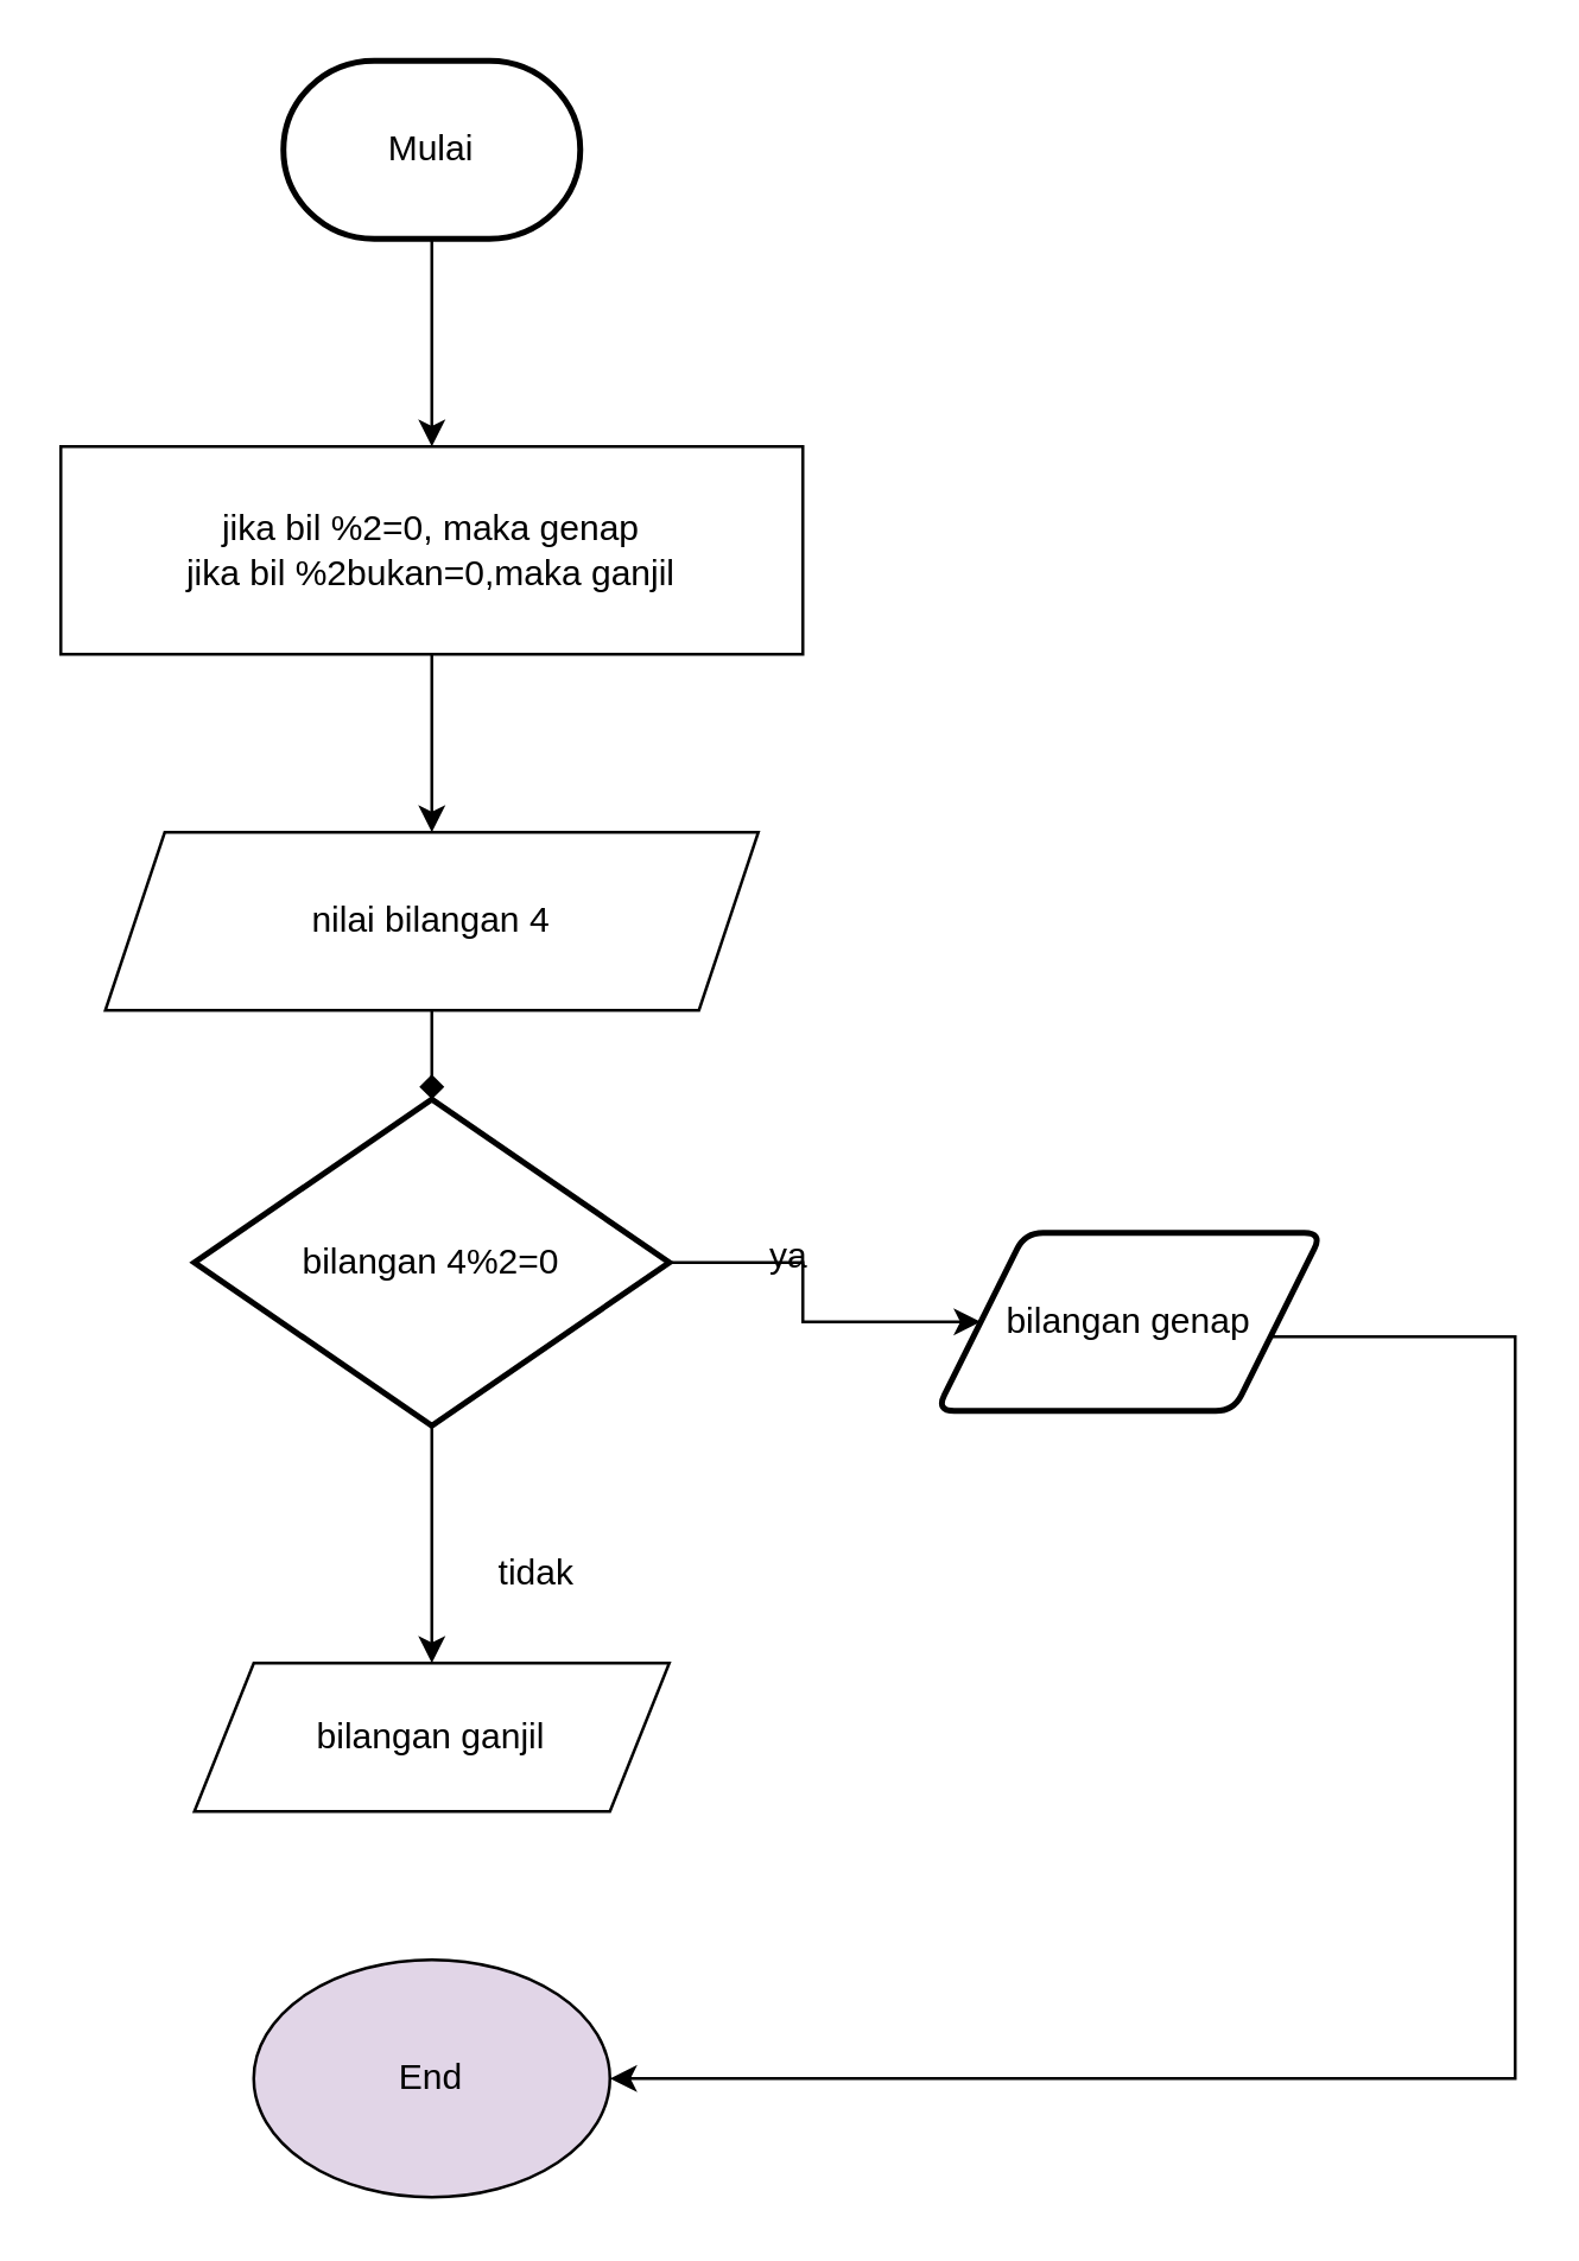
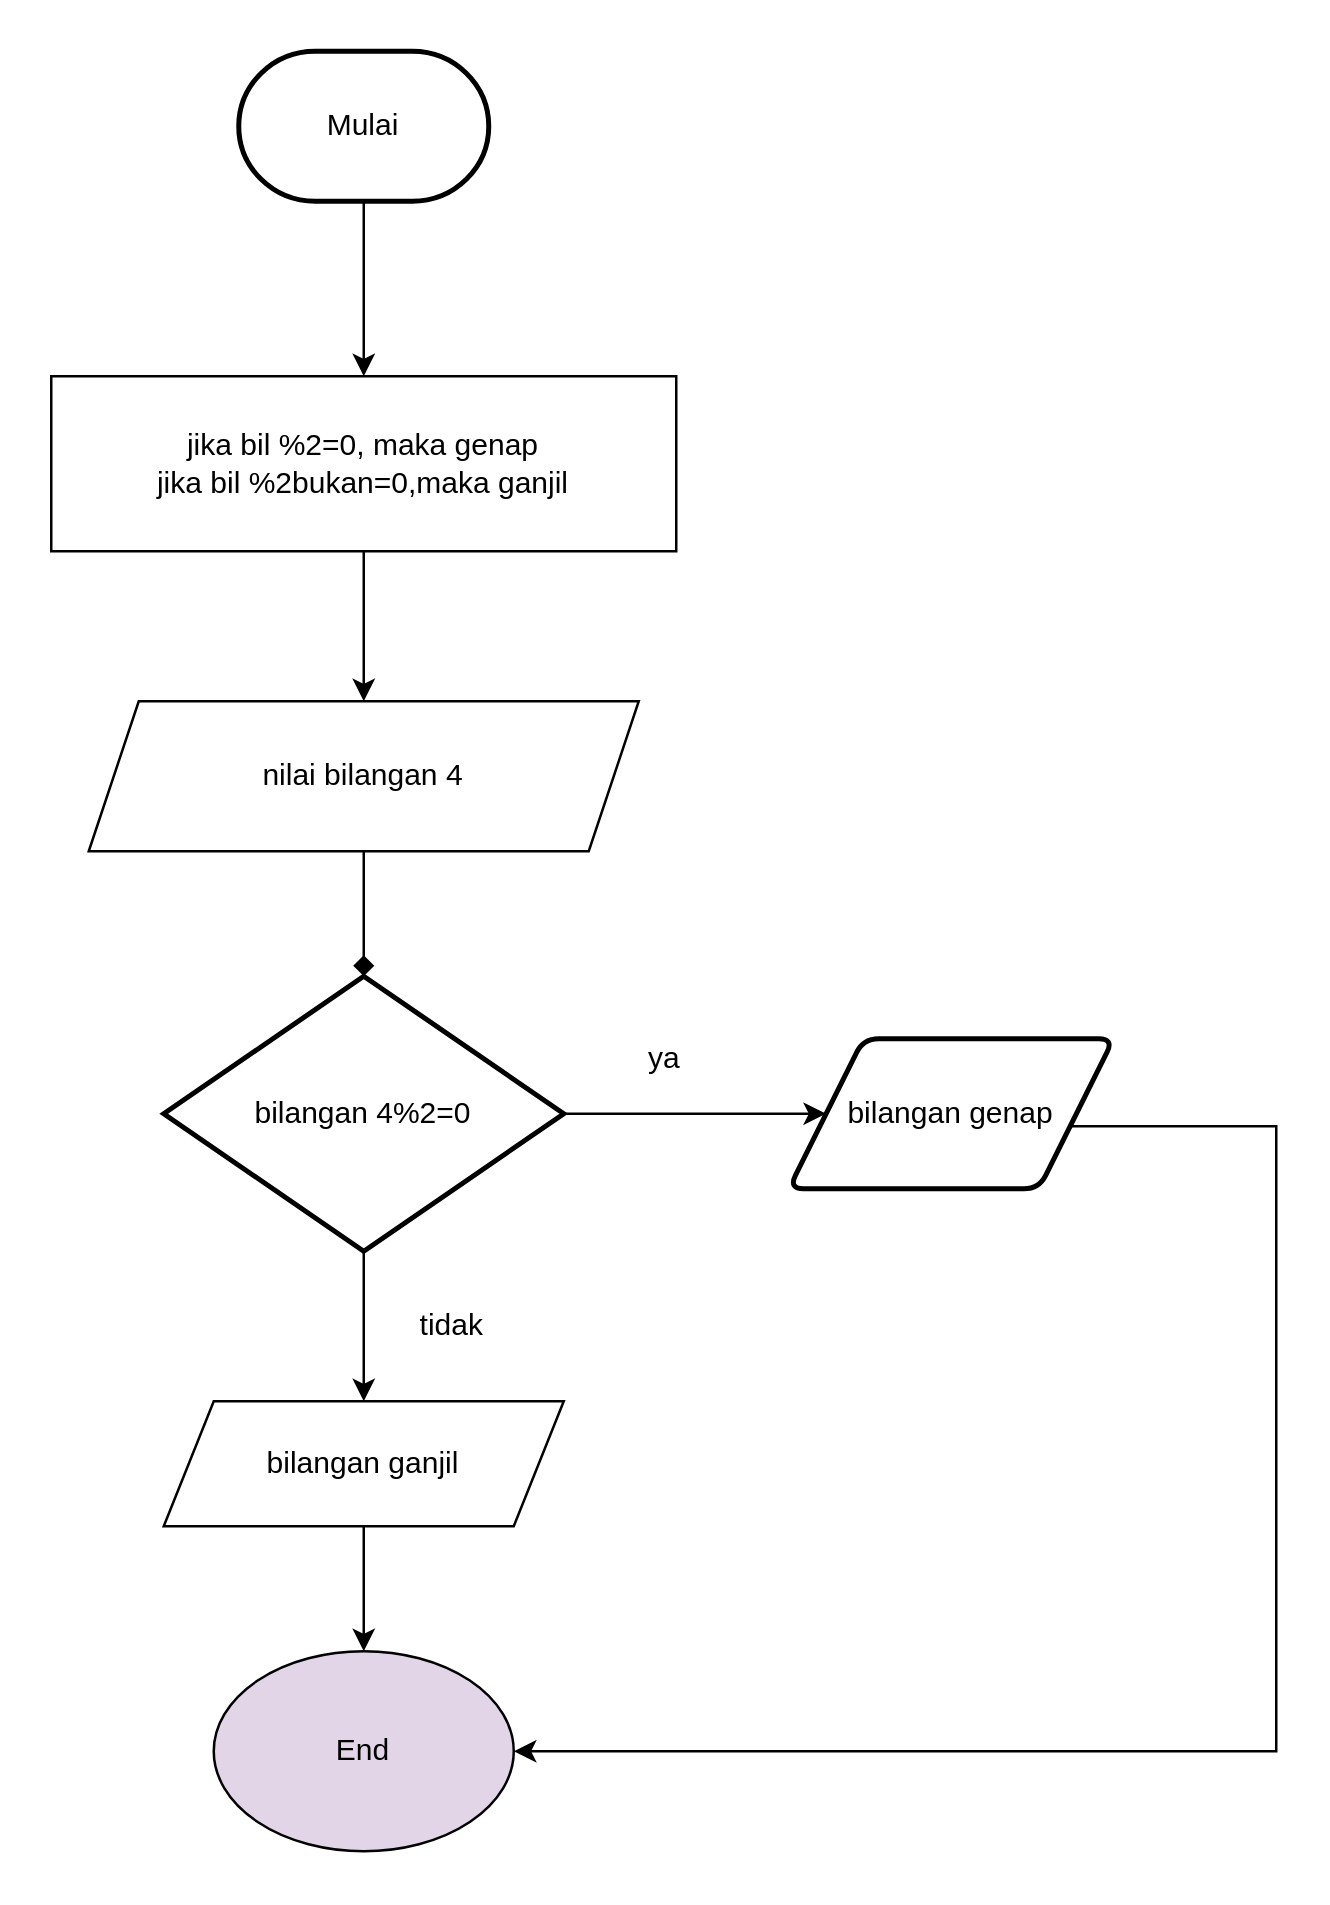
  <mxCell id="0" />
  <mxCell id="1" parent="0" />
  <mxCell id="2" value="" style="edgeStyle=orthogonalEdgeStyle;rounded=0;orthogonalLoop=1;jettySize=auto;html=1;" edge="1" parent="1" source="3" target="5"><mxGeometry relative="1" as="geometry" /></mxCell>
  <mxCell id="3" value="Mulai" style="strokeWidth=2;html=1;shape=mxgraph.flowchart.terminator;whiteSpace=wrap;" vertex="1" parent="1"><mxGeometry x="95" y="20" width="100" height="60" as="geometry" /></mxCell>
  <mxCell id="4" value="" style="edgeStyle=orthogonalEdgeStyle;rounded=0;orthogonalLoop=1;jettySize=auto;html=1;" edge="1" parent="1" source="5" target="7"><mxGeometry relative="1" as="geometry" /></mxCell>
  <mxCell id="5" value="&lt;div&gt;jika bil %2=0, maka genap&lt;/div&gt;&lt;div&gt;jika bil %2bukan=0,maka ganjil&lt;br&gt;&lt;/div&gt;" style="rounded=0;whiteSpace=wrap;html=1;" vertex="1" parent="1"><mxGeometry x="20" y="150" width="250" height="70" as="geometry" /></mxCell>
  <mxCell id="6" value="" style="edgeStyle=orthogonalEdgeStyle;rounded=0;orthogonalLoop=1;jettySize=auto;html=1;endArrow=diamond;" edge="1" parent="1" source="7" target="10"><mxGeometry relative="1" as="geometry" /></mxCell>
  <mxCell id="7" value="nilai bilangan 4" style="shape=parallelogram;perimeter=parallelogramPerimeter;whiteSpace=wrap;html=1;fixedSize=1;" vertex="1" parent="1"><mxGeometry x="35" y="280" width="220" height="60" as="geometry" /></mxCell>
  <mxCell id="8" value="" style="edgeStyle=orthogonalEdgeStyle;rounded=0;orthogonalLoop=1;jettySize=auto;html=1;" edge="1" parent="1" source="10" target="12"><mxGeometry relative="1" as="geometry" /></mxCell>
  <mxCell id="9" value="" style="edgeStyle=orthogonalEdgeStyle;rounded=0;orthogonalLoop=1;jettySize=auto;html=1;" edge="1" parent="1" source="10" target="17"><mxGeometry relative="1" as="geometry" /></mxCell>
- <mxCell id="10" value="bilangan 4%2=0" style="strokeWidth=2;html=1;shape=mxgraph.flowchart.decision;whiteSpace=wrap;" vertex="1" parent="1"><mxGeometry x="65" y="370" width="160" height="110" as="geometry" /></mxCell>
+ <mxCell id="10" value="bilangan 4%2=0" style="strokeWidth=2;html=1;shape=mxgraph.flowchart.decision;whiteSpace=wrap;" vertex="1" parent="1"><mxGeometry x="65" y="390" width="160" height="110" as="geometry" /></mxCell>
  <mxCell id="11" style="edgeStyle=orthogonalEdgeStyle;rounded=0;orthogonalLoop=1;jettySize=auto;html=1;entryX=1;entryY=0.5;entryDx=0;entryDy=0;" edge="1" parent="1" target="13"><mxGeometry relative="1" as="geometry"><mxPoint x="245" y="700" as="targetPoint" /><mxPoint x="414.05" y="450" as="sourcePoint" /><Array as="points"><mxPoint x="510" y="450" /><mxPoint x="510" y="700" /></Array></mxGeometry></mxCell>
  <mxCell id="12" value="bilangan genap" style="shape=parallelogram;html=1;strokeWidth=2;perimeter=parallelogramPerimeter;whiteSpace=wrap;rounded=1;arcSize=12;size=0.23;" vertex="1" parent="1"><mxGeometry x="315" y="415" width="130" height="60" as="geometry" /></mxCell>
  <mxCell id="13" value="End" style="ellipse;whiteSpace=wrap;html=1;fillColor=#e1d5e7;" vertex="1" parent="1"><mxGeometry x="85" y="660" width="120" height="80" as="geometry" /></mxCell>
  <mxCell id="14" value="ya" style="text;html=1;align=center;verticalAlign=middle;resizable=0;points=[];autosize=1;strokeColor=none;fillColor=none;" vertex="1" parent="1"><mxGeometry x="245" y="408" width="40" height="30" as="geometry" /></mxCell>
  <mxCell id="15" value="tidak" style="text;html=1;align=center;verticalAlign=middle;resizable=0;points=[];autosize=1;strokeColor=none;fillColor=none;" vertex="1" parent="1"><mxGeometry x="155" y="515" width="50" height="30" as="geometry" /></mxCell>
+ <mxCell id="16" value="" style="edgeStyle=orthogonalEdgeStyle;rounded=0;orthogonalLoop=1;jettySize=auto;html=1;" edge="1" parent="1" source="17" target="13"><mxGeometry relative="1" as="geometry" /></mxCell>
  <mxCell id="17" value="bilangan ganjil" style="shape=parallelogram;perimeter=parallelogramPerimeter;whiteSpace=wrap;html=1;fixedSize=1;" vertex="1" parent="1"><mxGeometry x="65" y="560" width="160" height="50" as="geometry" /></mxCell>
